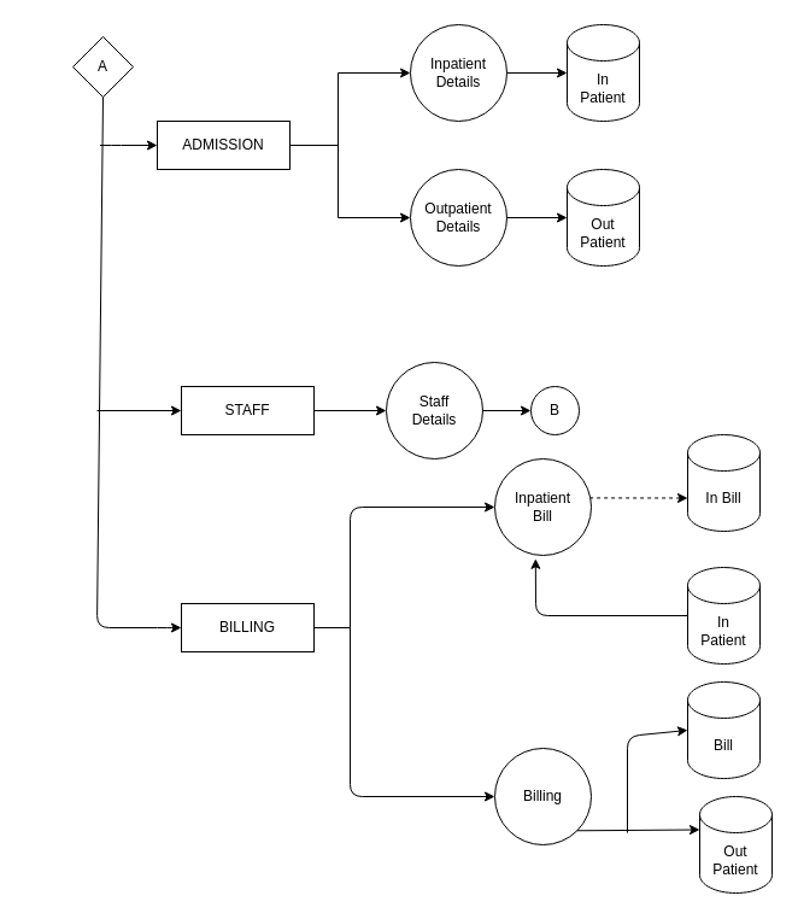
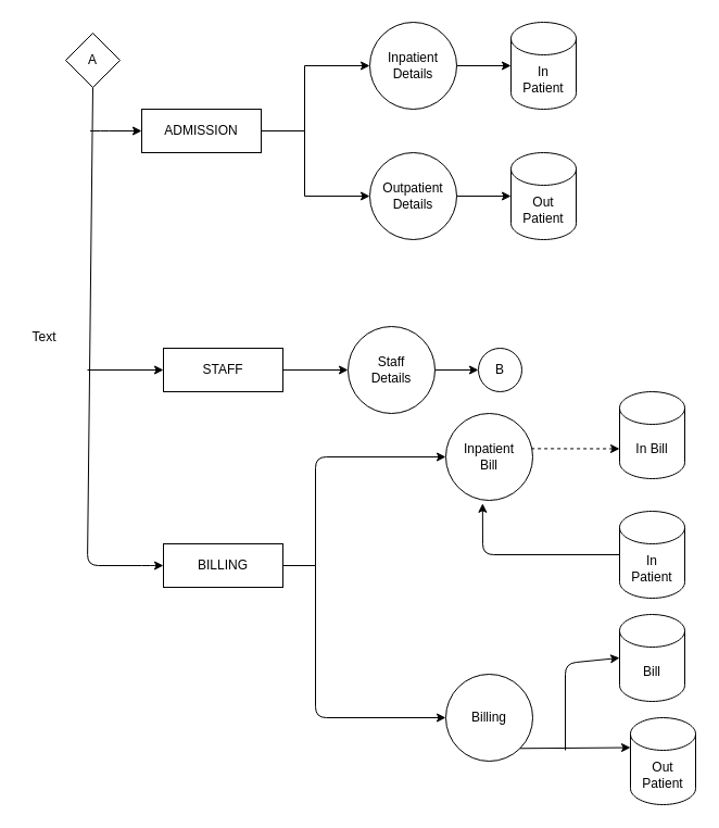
  <mxCell id="0" />
  <mxCell id="1" parent="0" />
  <mxCell id="2" value="A" style="rhombus;whiteSpace=wrap;html=1;aspect=fixed;" vertex="1" parent="1"><mxGeometry x="60" y="30" width="50" height="50" as="geometry" /></mxCell>
  <mxCell id="3" value="" style="endArrow=classic;html=1;exitX=0.5;exitY=1;exitDx=0;exitDy=0;" edge="1" parent="1" source="2"><mxGeometry width="50" height="50" relative="1" as="geometry"><mxPoint x="100" y="230" as="sourcePoint" /><mxPoint x="150" y="520" as="targetPoint" /><Array as="points"><mxPoint x="80" y="520" /><mxPoint x="140" y="520" /></Array></mxGeometry></mxCell>
  <mxCell id="4" value="" style="endArrow=classic;html=1;" edge="1" parent="1"><mxGeometry width="50" height="50" relative="1" as="geometry"><mxPoint x="90" y="120" as="sourcePoint" /><mxPoint x="130" y="120" as="targetPoint" /><Array as="points"><mxPoint x="80" y="120" /><mxPoint x="90" y="120" /></Array></mxGeometry></mxCell>
  <mxCell id="5" value="ADMISSION" style="rounded=0;whiteSpace=wrap;html=1;" vertex="1" parent="1"><mxGeometry x="130" y="100" width="110" height="40" as="geometry" /></mxCell>
  <mxCell id="6" value="" style="endArrow=none;html=1;" edge="1" parent="1"><mxGeometry width="50" height="50" relative="1" as="geometry"><mxPoint x="280" y="180" as="sourcePoint" /><mxPoint x="280" y="60" as="targetPoint" /></mxGeometry></mxCell>
  <mxCell id="7" value="" style="endArrow=classic;html=1;" edge="1" parent="1"><mxGeometry width="50" height="50" relative="1" as="geometry"><mxPoint x="280" y="60" as="sourcePoint" /><mxPoint x="340" y="60" as="targetPoint" /></mxGeometry></mxCell>
  <mxCell id="8" value="" style="endArrow=classic;html=1;" edge="1" parent="1"><mxGeometry width="50" height="50" relative="1" as="geometry"><mxPoint x="280" y="180" as="sourcePoint" /><mxPoint x="340" y="180" as="targetPoint" /></mxGeometry></mxCell>
  <mxCell id="9" value="" style="endArrow=none;html=1;exitX=1;exitY=0.5;exitDx=0;exitDy=0;" edge="1" parent="1" source="5"><mxGeometry width="50" height="50" relative="1" as="geometry"><mxPoint x="250" y="150" as="sourcePoint" /><mxPoint x="280" y="120" as="targetPoint" /></mxGeometry></mxCell>
  <mxCell id="10" value="Inpatient&lt;br&gt;Details" style="ellipse;whiteSpace=wrap;html=1;aspect=fixed;" vertex="1" parent="1"><mxGeometry x="340" y="20" width="80" height="80" as="geometry" /></mxCell>
  <mxCell id="11" value="Outpatient&lt;br&gt;Details" style="ellipse;whiteSpace=wrap;html=1;aspect=fixed;" vertex="1" parent="1"><mxGeometry x="340" y="140" width="80" height="80" as="geometry" /></mxCell>
  <mxCell id="12" value="" style="endArrow=classic;html=1;exitX=1;exitY=0.5;exitDx=0;exitDy=0;" edge="1" parent="1" source="11"><mxGeometry width="50" height="50" relative="1" as="geometry"><mxPoint x="440" y="200" as="sourcePoint" /><mxPoint x="470" y="180" as="targetPoint" /></mxGeometry></mxCell>
  <mxCell id="13" value="" style="endArrow=classic;html=1;exitX=1;exitY=0.5;exitDx=0;exitDy=0;" edge="1" parent="1" source="10"><mxGeometry width="50" height="50" relative="1" as="geometry"><mxPoint x="420" y="70" as="sourcePoint" /><mxPoint x="470" y="60" as="targetPoint" /></mxGeometry></mxCell>
  <mxCell id="14" value="In&lt;br&gt;Patient" style="shape=cylinder3;whiteSpace=wrap;html=1;boundedLbl=1;backgroundOutline=1;size=15;" vertex="1" parent="1"><mxGeometry x="470" y="20" width="60" height="80" as="geometry" /></mxCell>
  <mxCell id="15" value="Out&lt;br&gt;Patient" style="shape=cylinder3;whiteSpace=wrap;html=1;boundedLbl=1;backgroundOutline=1;size=15;" vertex="1" parent="1"><mxGeometry x="470" y="140" width="60" height="80" as="geometry" /></mxCell>
  <mxCell id="16" value="" style="endArrow=classic;html=1;" edge="1" parent="1"><mxGeometry width="50" height="50" relative="1" as="geometry"><mxPoint x="80" y="340" as="sourcePoint" /><mxPoint x="150" y="340" as="targetPoint" /></mxGeometry></mxCell>
  <mxCell id="17" value="STAFF" style="rounded=0;whiteSpace=wrap;html=1;" vertex="1" parent="1"><mxGeometry x="150" y="320" width="110" height="40" as="geometry" /></mxCell>
  <mxCell id="18" value="" style="endArrow=classic;html=1;exitX=1;exitY=0.5;exitDx=0;exitDy=0;" edge="1" parent="1" source="17"><mxGeometry width="50" height="50" relative="1" as="geometry"><mxPoint x="290" y="360" as="sourcePoint" /><mxPoint x="320" y="340" as="targetPoint" /></mxGeometry></mxCell>
  <mxCell id="19" value="Staff&lt;br&gt;Details" style="ellipse;whiteSpace=wrap;html=1;aspect=fixed;" vertex="1" parent="1"><mxGeometry x="320" y="300" width="80" height="80" as="geometry" /></mxCell>
  <mxCell id="20" value="" style="endArrow=classic;html=1;exitX=1;exitY=0.5;exitDx=0;exitDy=0;" edge="1" parent="1" source="19"><mxGeometry width="50" height="50" relative="1" as="geometry"><mxPoint x="400" y="360" as="sourcePoint" /><mxPoint x="440" y="340" as="targetPoint" /></mxGeometry></mxCell>
  <mxCell id="21" value="B" style="ellipse;whiteSpace=wrap;html=1;aspect=fixed;" vertex="1" parent="1"><mxGeometry x="440" y="320" width="40" height="40" as="geometry" /></mxCell>
  <mxCell id="22" value="BILLING" style="rounded=0;whiteSpace=wrap;html=1;" vertex="1" parent="1"><mxGeometry x="150" y="500" width="110" height="40" as="geometry" /></mxCell>
  <mxCell id="23" value="" style="endArrow=none;html=1;exitX=1;exitY=0.5;exitDx=0;exitDy=0;" edge="1" parent="1" source="22"><mxGeometry width="50" height="50" relative="1" as="geometry"><mxPoint x="270" y="540" as="sourcePoint" /><mxPoint x="290" y="520" as="targetPoint" /></mxGeometry></mxCell>
  <mxCell id="24" value="" style="endArrow=classic;html=1;" edge="1" parent="1"><mxGeometry width="50" height="50" relative="1" as="geometry"><mxPoint x="290" y="520" as="sourcePoint" /><mxPoint x="410" y="420" as="targetPoint" /><Array as="points"><mxPoint x="290" y="420" /></Array></mxGeometry></mxCell>
  <mxCell id="25" value="" style="endArrow=classic;html=1;" edge="1" parent="1"><mxGeometry width="50" height="50" relative="1" as="geometry"><mxPoint x="290" y="520" as="sourcePoint" /><mxPoint x="410" y="660" as="targetPoint" /><Array as="points"><mxPoint x="290" y="660" /></Array></mxGeometry></mxCell>
  <mxCell id="26" value="Inpatient&lt;br&gt;Bill" style="ellipse;whiteSpace=wrap;html=1;aspect=fixed;" vertex="1" parent="1"><mxGeometry x="410" y="380" width="80" height="80" as="geometry" /></mxCell>
  <mxCell id="27" value="Billing" style="ellipse;whiteSpace=wrap;html=1;aspect=fixed;" vertex="1" parent="1"><mxGeometry x="410" y="620" width="80" height="80" as="geometry" /></mxCell>
  <mxCell id="28" value="In Bill" style="shape=cylinder3;whiteSpace=wrap;html=1;boundedLbl=1;backgroundOutline=1;size=15;" vertex="1" parent="1"><mxGeometry x="570" y="360" width="60" height="80" as="geometry" /></mxCell>
  <mxCell id="29" value="In&lt;br&gt;Patient" style="shape=cylinder3;whiteSpace=wrap;html=1;boundedLbl=1;backgroundOutline=1;size=15;" vertex="1" parent="1"><mxGeometry x="570" y="470" width="60" height="80" as="geometry" /></mxCell>
  <mxCell id="30" value="Bill" style="shape=cylinder3;whiteSpace=wrap;html=1;boundedLbl=1;backgroundOutline=1;size=15;" vertex="1" parent="1"><mxGeometry x="570" y="565" width="60" height="80" as="geometry" /></mxCell>
  <mxCell id="31" value="Out&lt;br&gt;Patient" style="shape=cylinder3;whiteSpace=wrap;html=1;boundedLbl=1;backgroundOutline=1;size=15;" vertex="1" parent="1"><mxGeometry x="580" y="660" width="60" height="80" as="geometry" /></mxCell>
  <mxCell id="32" value="" style="endArrow=classic;html=1;entryX=0;entryY=0;entryDx=0;entryDy=27.5;entryPerimeter=0;exitX=1;exitY=1;exitDx=0;exitDy=0;" edge="1" parent="1" source="27" target="31"><mxGeometry width="50" height="50" relative="1" as="geometry"><mxPoint x="510" y="720" as="sourcePoint" /><mxPoint x="560" y="670" as="targetPoint" /></mxGeometry></mxCell>
  <mxCell id="33" value="" style="endArrow=classic;html=1;entryX=0;entryY=0.5;entryDx=0;entryDy=0;entryPerimeter=0;" edge="1" parent="1" target="30"><mxGeometry width="50" height="50" relative="1" as="geometry"><mxPoint x="520" y="690" as="sourcePoint" /><mxPoint x="520" y="580" as="targetPoint" /><Array as="points"><mxPoint x="520" y="610" /></Array></mxGeometry></mxCell>
  <mxCell id="34" value="" style="endArrow=classic;html=1;exitX=0;exitY=0.5;exitDx=0;exitDy=0;exitPerimeter=0;entryX=0.423;entryY=1.035;entryDx=0;entryDy=0;entryPerimeter=0;" edge="1" parent="1" source="29" target="26"><mxGeometry width="50" height="50" relative="1" as="geometry"><mxPoint x="520" y="520" as="sourcePoint" /><mxPoint x="420" y="500" as="targetPoint" /><Array as="points"><mxPoint x="444" y="510" /></Array></mxGeometry></mxCell>
  <mxCell id="35" value="" style="endArrow=classic;html=1;exitX=0.983;exitY=0.405;exitDx=0;exitDy=0;exitPerimeter=0;entryX=0;entryY=0;entryDx=0;entryDy=52.5;entryPerimeter=0;dashed=1;" edge="1" parent="1" source="26" target="28"><mxGeometry width="50" height="50" relative="1" as="geometry"><mxPoint x="510" y="420" as="sourcePoint" /><mxPoint x="560" y="370" as="targetPoint" /></mxGeometry></mxCell>
+ <mxCell id="36" value="Text" style="text;html=1;align=center;verticalAlign=middle;resizable=0;points=[];autosize=1;strokeColor=none;" vertex="1" parent="1"><mxGeometry x="20" y="300" width="40" height="20" as="geometry" /></mxCell>
